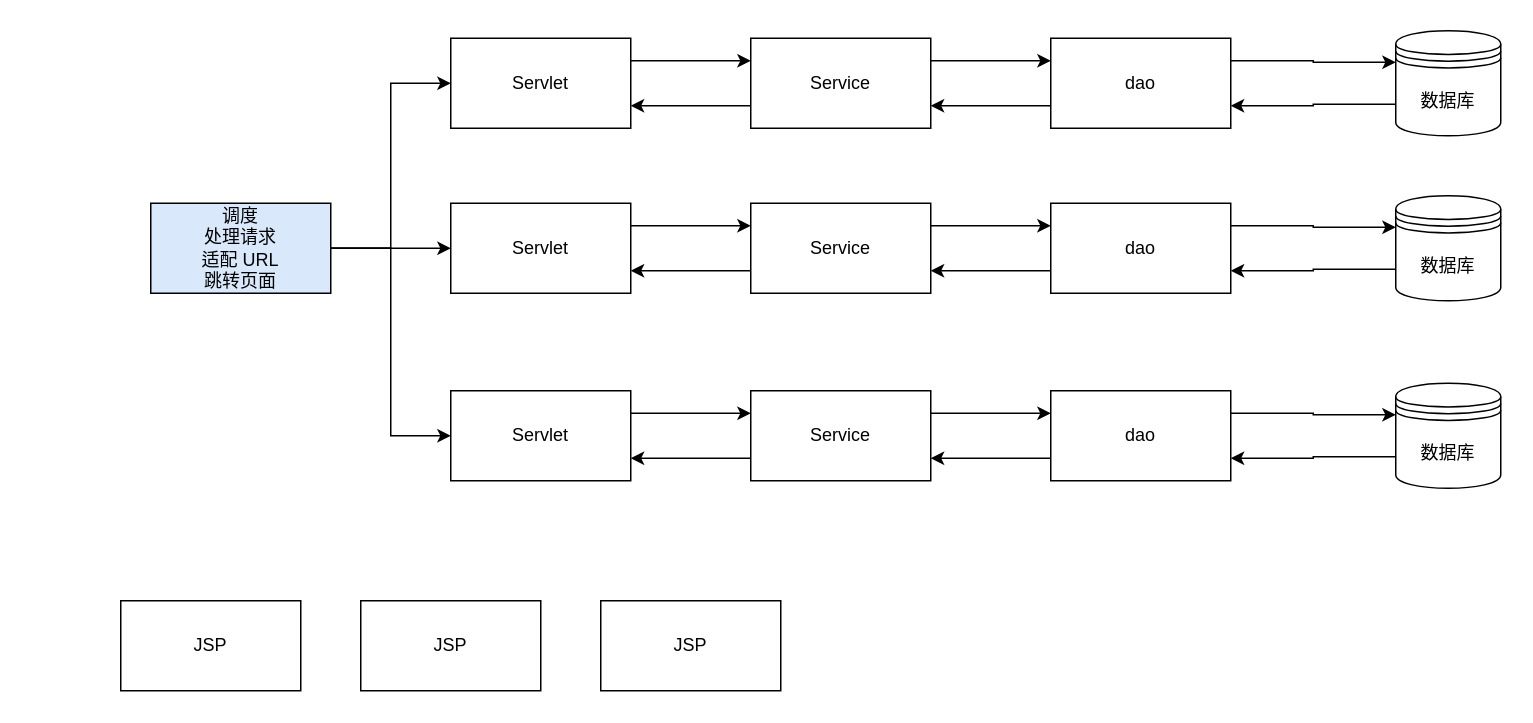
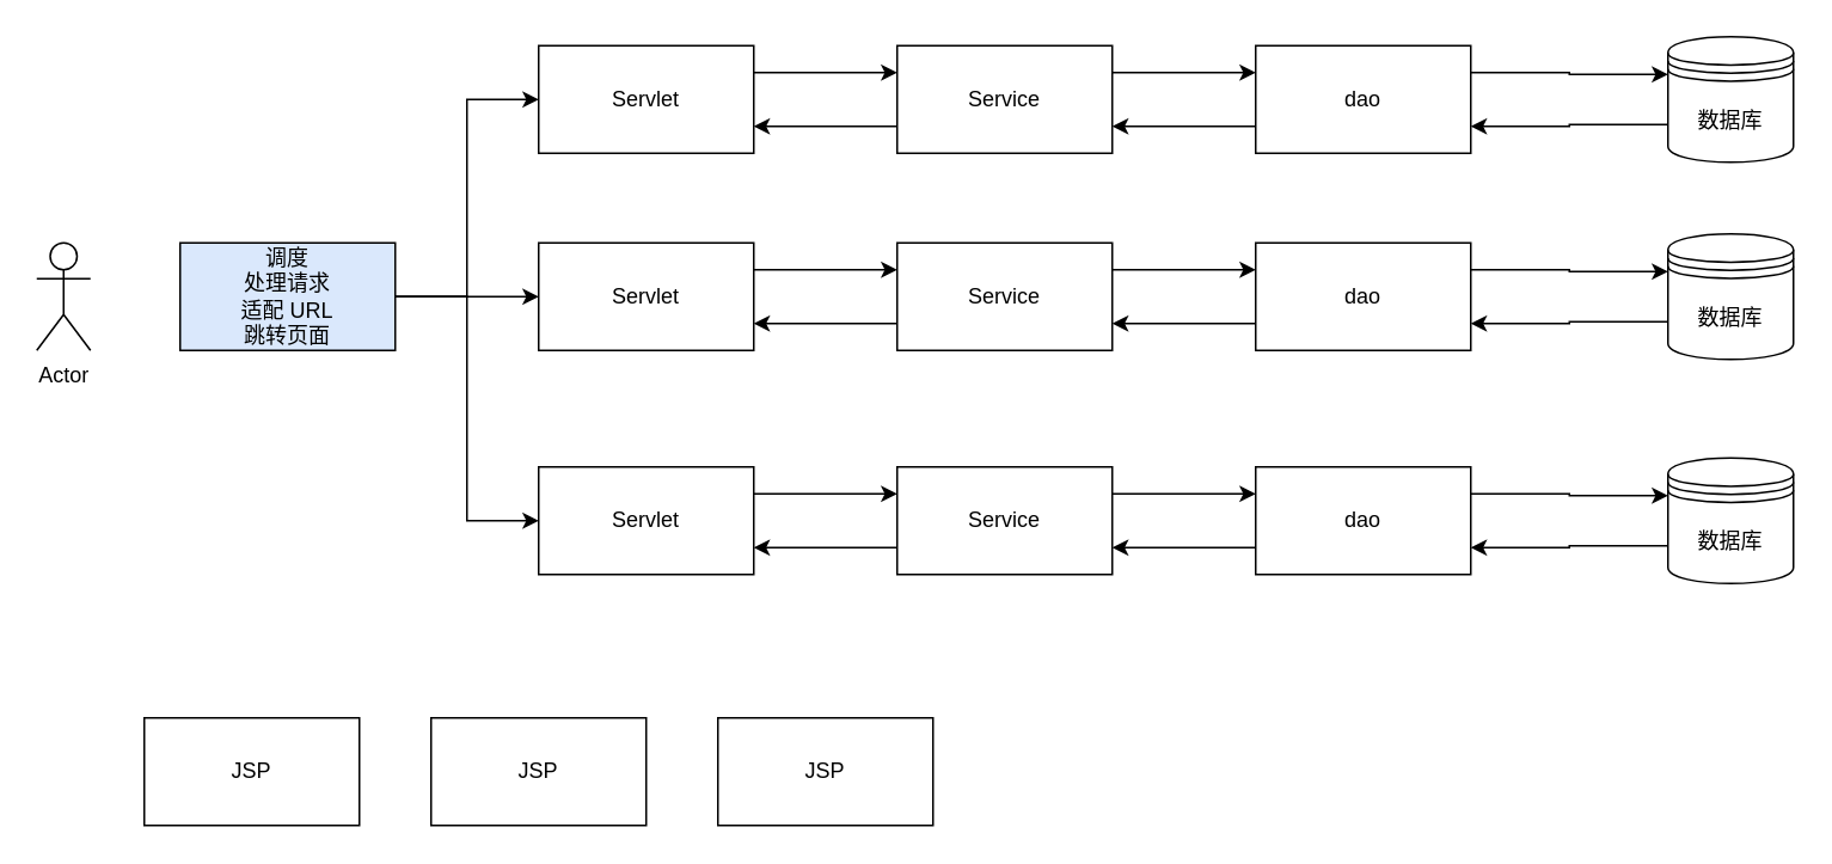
  <mxCell id="0" />
  <mxCell id="1" parent="0" />
+ <mxCell id="2" value="Actor" style="shape=umlActor;verticalLabelPosition=bottom;verticalAlign=top;html=1;outlineConnect=0;" vertex="1" parent="1"><mxGeometry x="20" y="135" width="30" height="60" as="geometry" /></mxCell>
  <mxCell id="3" style="edgeStyle=orthogonalEdgeStyle;rounded=0;orthogonalLoop=1;jettySize=auto;html=1;entryX=0;entryY=0.5;entryDx=0;entryDy=0;" edge="1" parent="1" source="6" target="8"><mxGeometry relative="1" as="geometry" /></mxCell>
  <mxCell id="4" style="edgeStyle=orthogonalEdgeStyle;rounded=0;orthogonalLoop=1;jettySize=auto;html=1;" edge="1" parent="1" source="6" target="18"><mxGeometry relative="1" as="geometry" /></mxCell>
  <mxCell id="5" style="edgeStyle=orthogonalEdgeStyle;rounded=0;orthogonalLoop=1;jettySize=auto;html=1;entryX=0;entryY=0.5;entryDx=0;entryDy=0;" edge="1" parent="1" source="6" target="28"><mxGeometry relative="1" as="geometry" /></mxCell>
  <mxCell id="6" value="调度&lt;br&gt;处理请求&lt;br&gt;适配 URL&lt;br&gt;跳转页面" style="rounded=0;whiteSpace=wrap;html=1;fillColor=#dae8fc;" vertex="1" parent="1"><mxGeometry x="100" y="135" width="120" height="60" as="geometry" /></mxCell>
  <mxCell id="7" style="edgeStyle=orthogonalEdgeStyle;rounded=0;orthogonalLoop=1;jettySize=auto;html=1;exitX=1;exitY=0.25;exitDx=0;exitDy=0;entryX=0;entryY=0.25;entryDx=0;entryDy=0;" edge="1" parent="1" source="8" target="11"><mxGeometry relative="1" as="geometry" /></mxCell>
  <mxCell id="8" value="Servlet" style="rounded=0;whiteSpace=wrap;html=1;" vertex="1" parent="1"><mxGeometry x="300" y="25" width="120" height="60" as="geometry" /></mxCell>
  <mxCell id="9" style="edgeStyle=orthogonalEdgeStyle;rounded=0;orthogonalLoop=1;jettySize=auto;html=1;exitX=1;exitY=0.25;exitDx=0;exitDy=0;entryX=0;entryY=0.25;entryDx=0;entryDy=0;" edge="1" parent="1" source="11" target="14"><mxGeometry relative="1" as="geometry" /></mxCell>
  <mxCell id="10" style="edgeStyle=orthogonalEdgeStyle;rounded=0;orthogonalLoop=1;jettySize=auto;html=1;exitX=0;exitY=0.75;exitDx=0;exitDy=0;entryX=1;entryY=0.75;entryDx=0;entryDy=0;" edge="1" parent="1" source="11" target="8"><mxGeometry relative="1" as="geometry" /></mxCell>
  <mxCell id="11" value="Service" style="rounded=0;whiteSpace=wrap;html=1;" vertex="1" parent="1"><mxGeometry x="500" y="25" width="120" height="60" as="geometry" /></mxCell>
  <mxCell id="12" style="edgeStyle=orthogonalEdgeStyle;rounded=0;orthogonalLoop=1;jettySize=auto;html=1;exitX=1;exitY=0.25;exitDx=0;exitDy=0;entryX=0;entryY=0.3;entryDx=0;entryDy=0;" edge="1" parent="1" source="14" target="16"><mxGeometry relative="1" as="geometry" /></mxCell>
  <mxCell id="13" style="edgeStyle=orthogonalEdgeStyle;rounded=0;orthogonalLoop=1;jettySize=auto;html=1;exitX=0;exitY=0.75;exitDx=0;exitDy=0;entryX=1;entryY=0.75;entryDx=0;entryDy=0;" edge="1" parent="1" source="14" target="11"><mxGeometry relative="1" as="geometry" /></mxCell>
  <mxCell id="14" value="dao" style="rounded=0;whiteSpace=wrap;html=1;" vertex="1" parent="1"><mxGeometry x="700" y="25" width="120" height="60" as="geometry" /></mxCell>
  <mxCell id="15" style="edgeStyle=orthogonalEdgeStyle;rounded=0;orthogonalLoop=1;jettySize=auto;html=1;exitX=0;exitY=0.7;exitDx=0;exitDy=0;entryX=1;entryY=0.75;entryDx=0;entryDy=0;" edge="1" parent="1" source="16" target="14"><mxGeometry relative="1" as="geometry" /></mxCell>
  <mxCell id="16" value="数据库" style="shape=datastore;whiteSpace=wrap;html=1;" vertex="1" parent="1"><mxGeometry x="930" y="20" width="70" height="70" as="geometry" /></mxCell>
  <mxCell id="17" style="edgeStyle=orthogonalEdgeStyle;rounded=0;orthogonalLoop=1;jettySize=auto;html=1;exitX=1;exitY=0.25;exitDx=0;exitDy=0;entryX=0;entryY=0.25;entryDx=0;entryDy=0;" edge="1" source="18" target="21" parent="1"><mxGeometry relative="1" as="geometry" /></mxCell>
  <mxCell id="18" value="Servlet" style="rounded=0;whiteSpace=wrap;html=1;" vertex="1" parent="1"><mxGeometry x="300" y="135" width="120" height="60" as="geometry" /></mxCell>
  <mxCell id="19" style="edgeStyle=orthogonalEdgeStyle;rounded=0;orthogonalLoop=1;jettySize=auto;html=1;exitX=1;exitY=0.25;exitDx=0;exitDy=0;entryX=0;entryY=0.25;entryDx=0;entryDy=0;" edge="1" source="21" target="24" parent="1"><mxGeometry relative="1" as="geometry" /></mxCell>
  <mxCell id="20" style="edgeStyle=orthogonalEdgeStyle;rounded=0;orthogonalLoop=1;jettySize=auto;html=1;exitX=0;exitY=0.75;exitDx=0;exitDy=0;entryX=1;entryY=0.75;entryDx=0;entryDy=0;" edge="1" source="21" target="18" parent="1"><mxGeometry relative="1" as="geometry" /></mxCell>
  <mxCell id="21" value="Service" style="rounded=0;whiteSpace=wrap;html=1;" vertex="1" parent="1"><mxGeometry x="500" y="135" width="120" height="60" as="geometry" /></mxCell>
  <mxCell id="22" style="edgeStyle=orthogonalEdgeStyle;rounded=0;orthogonalLoop=1;jettySize=auto;html=1;exitX=1;exitY=0.25;exitDx=0;exitDy=0;entryX=0;entryY=0.3;entryDx=0;entryDy=0;" edge="1" source="24" target="26" parent="1"><mxGeometry relative="1" as="geometry" /></mxCell>
  <mxCell id="23" style="edgeStyle=orthogonalEdgeStyle;rounded=0;orthogonalLoop=1;jettySize=auto;html=1;exitX=0;exitY=0.75;exitDx=0;exitDy=0;entryX=1;entryY=0.75;entryDx=0;entryDy=0;" edge="1" source="24" target="21" parent="1"><mxGeometry relative="1" as="geometry" /></mxCell>
  <mxCell id="24" value="dao" style="rounded=0;whiteSpace=wrap;html=1;" vertex="1" parent="1"><mxGeometry x="700" y="135" width="120" height="60" as="geometry" /></mxCell>
  <mxCell id="25" style="edgeStyle=orthogonalEdgeStyle;rounded=0;orthogonalLoop=1;jettySize=auto;html=1;exitX=0;exitY=0.7;exitDx=0;exitDy=0;entryX=1;entryY=0.75;entryDx=0;entryDy=0;" edge="1" source="26" target="24" parent="1"><mxGeometry relative="1" as="geometry" /></mxCell>
  <mxCell id="26" value="数据库" style="shape=datastore;whiteSpace=wrap;html=1;" vertex="1" parent="1"><mxGeometry x="930" y="130" width="70" height="70" as="geometry" /></mxCell>
  <mxCell id="27" style="edgeStyle=orthogonalEdgeStyle;rounded=0;orthogonalLoop=1;jettySize=auto;html=1;exitX=1;exitY=0.25;exitDx=0;exitDy=0;entryX=0;entryY=0.25;entryDx=0;entryDy=0;" edge="1" source="28" target="31" parent="1"><mxGeometry relative="1" as="geometry" /></mxCell>
  <mxCell id="28" value="Servlet" style="rounded=0;whiteSpace=wrap;html=1;" vertex="1" parent="1"><mxGeometry x="300" y="260" width="120" height="60" as="geometry" /></mxCell>
  <mxCell id="29" style="edgeStyle=orthogonalEdgeStyle;rounded=0;orthogonalLoop=1;jettySize=auto;html=1;exitX=1;exitY=0.25;exitDx=0;exitDy=0;entryX=0;entryY=0.25;entryDx=0;entryDy=0;" edge="1" source="31" target="34" parent="1"><mxGeometry relative="1" as="geometry" /></mxCell>
  <mxCell id="30" style="edgeStyle=orthogonalEdgeStyle;rounded=0;orthogonalLoop=1;jettySize=auto;html=1;exitX=0;exitY=0.75;exitDx=0;exitDy=0;entryX=1;entryY=0.75;entryDx=0;entryDy=0;" edge="1" source="31" target="28" parent="1"><mxGeometry relative="1" as="geometry" /></mxCell>
  <mxCell id="31" value="Service" style="rounded=0;whiteSpace=wrap;html=1;" vertex="1" parent="1"><mxGeometry x="500" y="260" width="120" height="60" as="geometry" /></mxCell>
  <mxCell id="32" style="edgeStyle=orthogonalEdgeStyle;rounded=0;orthogonalLoop=1;jettySize=auto;html=1;exitX=1;exitY=0.25;exitDx=0;exitDy=0;entryX=0;entryY=0.3;entryDx=0;entryDy=0;" edge="1" source="34" target="36" parent="1"><mxGeometry relative="1" as="geometry" /></mxCell>
  <mxCell id="33" style="edgeStyle=orthogonalEdgeStyle;rounded=0;orthogonalLoop=1;jettySize=auto;html=1;exitX=0;exitY=0.75;exitDx=0;exitDy=0;entryX=1;entryY=0.75;entryDx=0;entryDy=0;" edge="1" source="34" target="31" parent="1"><mxGeometry relative="1" as="geometry" /></mxCell>
  <mxCell id="34" value="dao" style="rounded=0;whiteSpace=wrap;html=1;" vertex="1" parent="1"><mxGeometry x="700" y="260" width="120" height="60" as="geometry" /></mxCell>
  <mxCell id="35" style="edgeStyle=orthogonalEdgeStyle;rounded=0;orthogonalLoop=1;jettySize=auto;html=1;exitX=0;exitY=0.7;exitDx=0;exitDy=0;entryX=1;entryY=0.75;entryDx=0;entryDy=0;" edge="1" source="36" target="34" parent="1"><mxGeometry relative="1" as="geometry" /></mxCell>
  <mxCell id="36" value="数据库" style="shape=datastore;whiteSpace=wrap;html=1;" vertex="1" parent="1"><mxGeometry x="930" y="255" width="70" height="70" as="geometry" /></mxCell>
  <mxCell id="37" value="JSP" style="rounded=0;whiteSpace=wrap;html=1;" vertex="1" parent="1"><mxGeometry x="80" y="400" width="120" height="60" as="geometry" /></mxCell>
  <mxCell id="38" value="JSP" style="rounded=0;whiteSpace=wrap;html=1;" vertex="1" parent="1"><mxGeometry x="240" y="400" width="120" height="60" as="geometry" /></mxCell>
  <mxCell id="39" value="JSP" style="rounded=0;whiteSpace=wrap;html=1;" vertex="1" parent="1"><mxGeometry x="400" y="400" width="120" height="60" as="geometry" /></mxCell>
